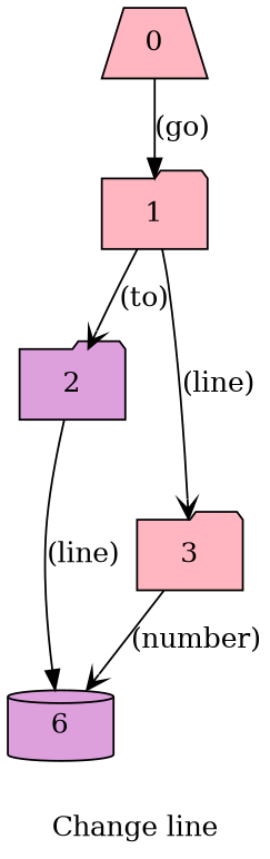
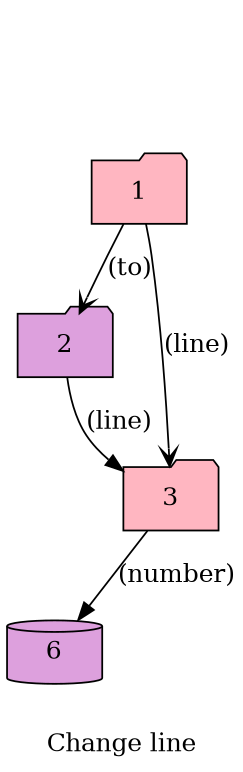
  digraph {
    desc="Moves the cursor to a different line"
    examples="\n        go to line [number],\n        go to line number [number],\n        line number [number],\n        line [number]\n    "
    label="Change line"
    lang="en-US"
    langName=English
    rankdir=TB
    title="Change line"
    node [fillcolor=lightpink shape=folder style=filled]
    edge [arrowhead=normal]
-   0 [shape=trapezium]
    1
    2 [fillcolor=plum]
    3
    n5 [fillcolor=plum label=6 shape=cylinder]
    subgraph sub_1 {
-     0
      1
      2
    }
    subgraph sub_2 {
      3
      n5
    }
-   0 -> 1 [label="(go)"]
    1 -> 2 [arrowhead=vee label="(to)"]
    1 -> 3 [arrowhead=vee label="(line)"]
-   2 -> n5 [label="(line)"]
-   3 -> n5 [arrowhead=vee label="(number)"]
+   2 -> 3 [label="(line)"]
+   3 -> n5 [label="(number)"]
  }
